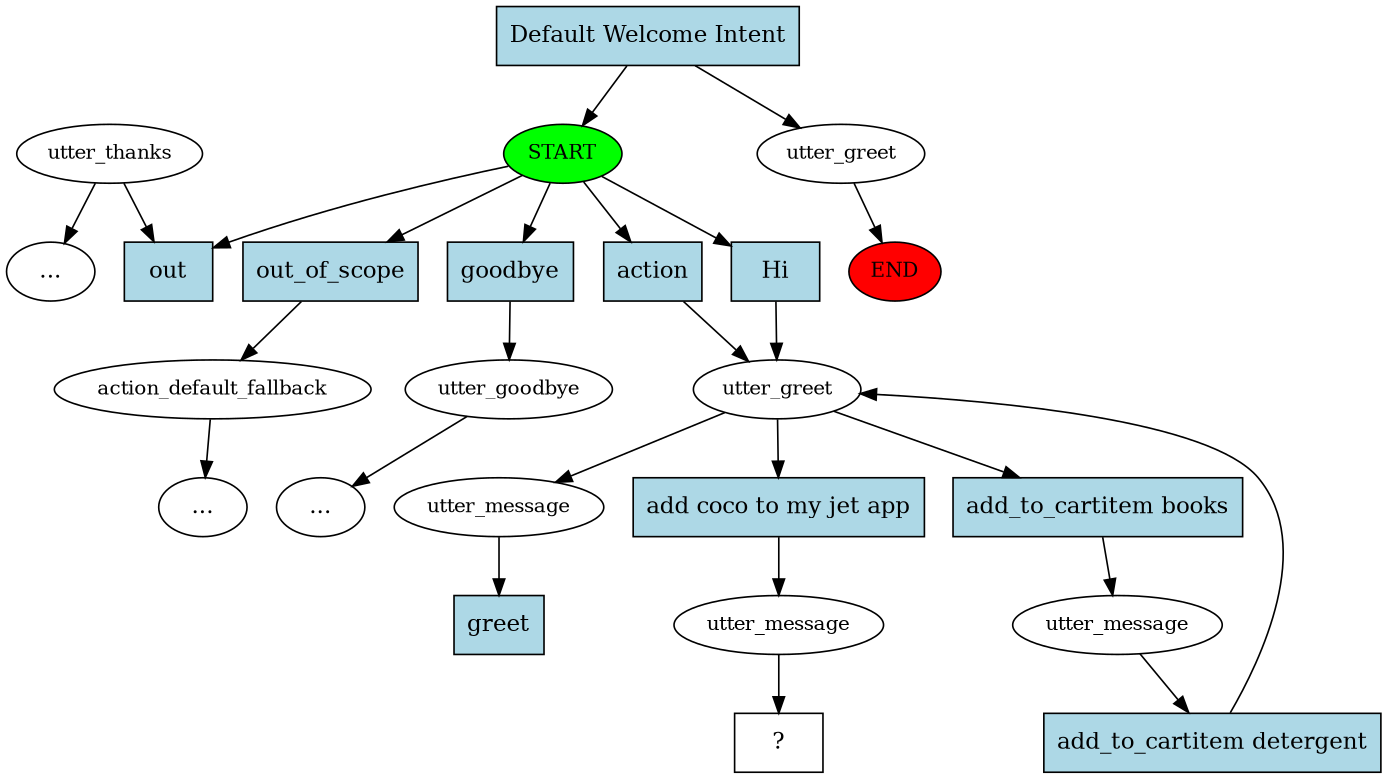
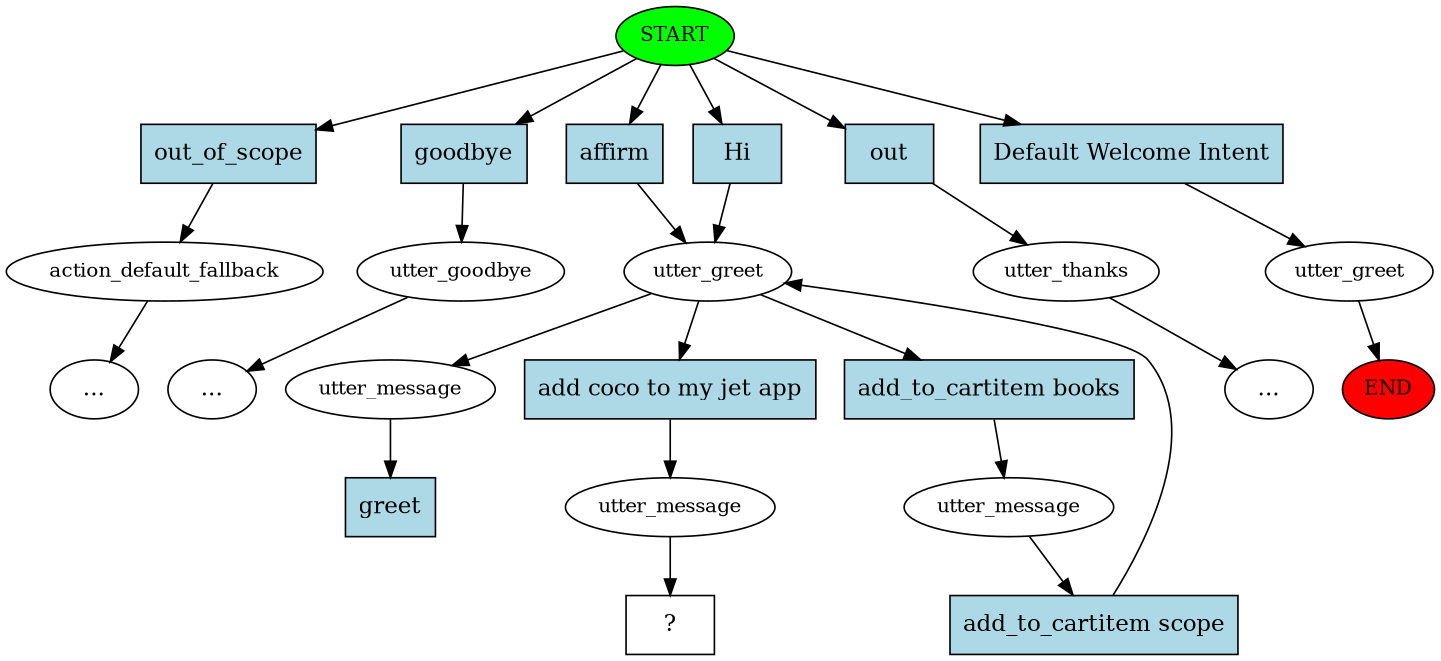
  digraph {
    n1 [fillcolor=green fontsize=12 label=START style=filled]
    n2 [fillcolor=lightblue label=out_of_scope shape=rect style=filled]
    n3 [fillcolor=lightblue label=goodbye shape=rect style=filled]
-   n4 [fillcolor=lightblue label=action shape=rect style=filled]
+   n4 [fillcolor=lightblue label=affirm shape=rect style=filled]
    n5 [fillcolor=lightblue label=Hi shape=rect style=filled]
    n6 [fillcolor=lightblue label=out shape=rect style=filled]
    n7 [fillcolor=lightblue label="Default Welcome Intent" shape=rect style=filled]
    n8 [fontsize=12 label=action_default_fallback]
    n9 [fontsize=12 label=utter_goodbye]
    n10 [fontsize=12 label=utter_greet]
    n11 [fontsize=12 label=utter_thanks]
    n12 [fontsize=12 label=utter_greet]
    n13 [label="..."]
    n14 [label="..."]
    n15 [fontsize=12 label=utter_message]
    n16 [fillcolor=lightblue label="add coco to my jet app" shape=rect style=filled]
    n17 [fillcolor=lightblue label="add_to_cartitem books" shape=rect style=filled]
    n18 [fillcolor=lightblue label=greet shape=rect style=filled]
    n19 [fontsize=12 label=utter_message]
    n20 [fontsize=12 label=utter_message]
-   n21 [fillcolor=lightblue label="add_to_cartitem detergent" shape=rect style=filled]
+   n21 [fillcolor=lightblue label="add_to_cartitem scope" shape=rect style=filled]
    n22 [label="..."]
    n23 [fillcolor=red fontsize=12 label=END style=filled]
    n24 [label="  ?  " shape=rect]
    n1 -> n2
    n1 -> n3
    n1 -> n4
    n1 -> n5
    n1 -> n6
-   n7 -> n1
+   n1 -> n7
    n2 -> n8
    n3 -> n9
    n4 -> n10
    n5 -> n10
-   n11 -> n6
+   n6 -> n11
    n7 -> n12
    n8 -> n13
    n9 -> n14
    n10 -> n15
    n10 -> n16
    n10 -> n17
    n11 -> n22
    n12 -> n23
    n15 -> n18
    n16 -> n19
    n17 -> n20
    n19 -> n24
    n20 -> n21
    n21 -> n10
  }
